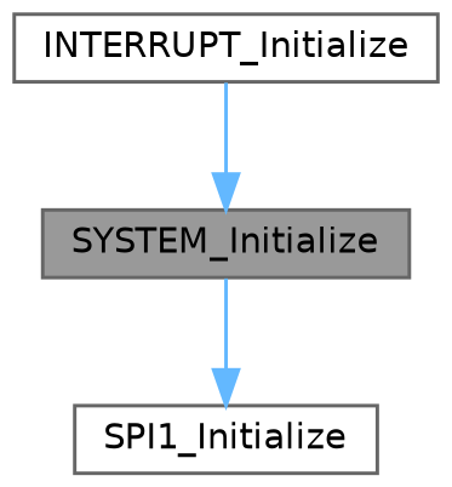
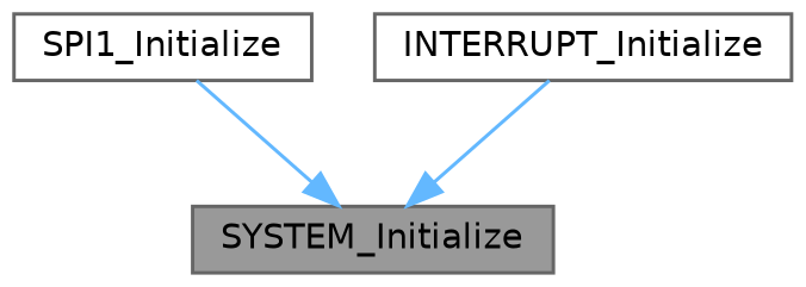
  digraph {
    rankdir=TB
    node [color=grey40 fillcolor=white fontname=Helvetica fontsize=10 shape=box style=filled]
    edge [color=steelblue1 fontname=Helvetica fontsize=10 labelfontname=Helvetica labelfontsize=10 style=solid]
    n1 [color=gray40 fillcolor=grey60 fontcolor=black height=0.2 label=SYSTEM_Initialize width=0.4]
    n2 [height=0.2 label=SPI1_Initialize width=0.4]
    n3 [height=0.2 label=INTERRUPT_Initialize width=0.4]
-   n1 -> n2
+   n2 -> n1
    n3 -> n1
  }
